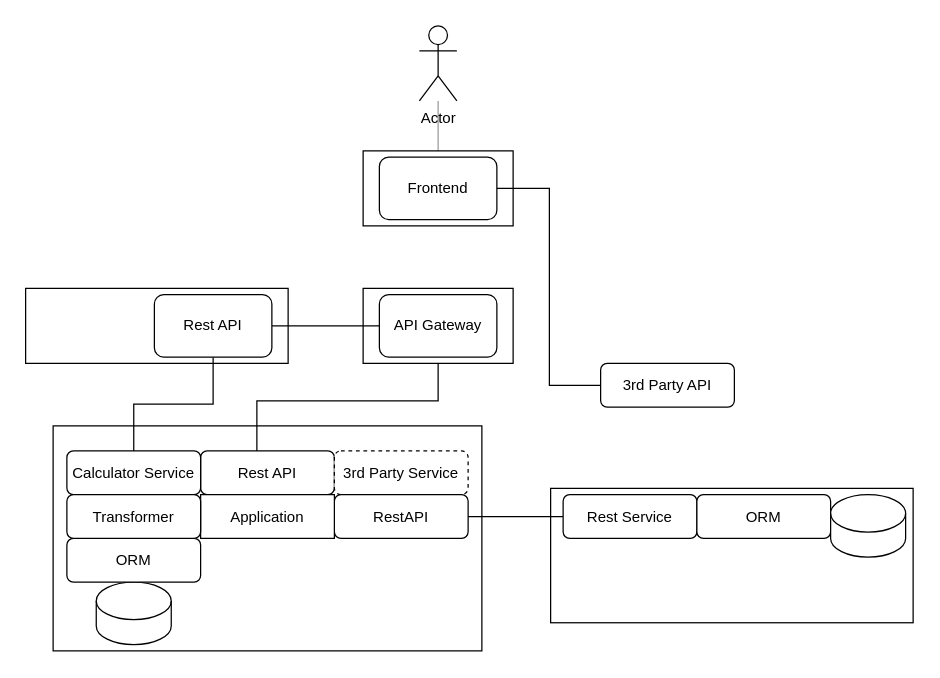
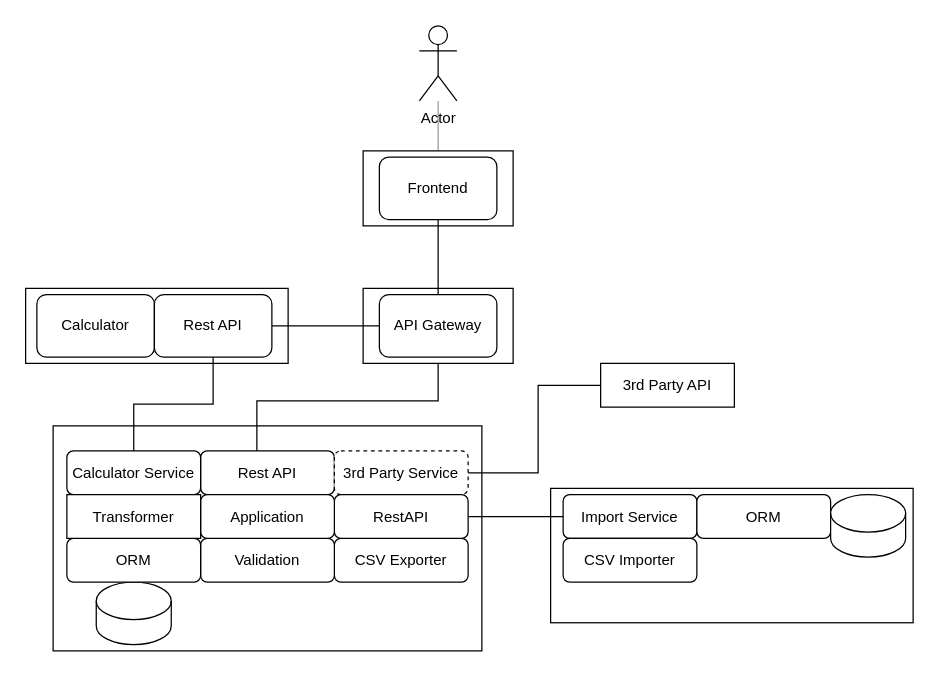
  <mxCell id="0" />
  <mxCell id="1" parent="0" />
  <mxCell id="2" value="Actor" style="shape=umlActor;verticalLabelPosition=bottom;verticalAlign=top;html=1;outlineConnect=0;" vertex="1" parent="1"><mxGeometry x="335" y="20" width="30" height="60" as="geometry" /></mxCell>
  <mxCell id="3" value="" style="edgeStyle=elbowEdgeStyle;rounded=0;orthogonalLoop=1;jettySize=auto;html=1;endArrow=none;endFill=0;opacity=40;" edge="1" parent="1" source="4" target="2"><mxGeometry relative="1" as="geometry" /></mxCell>
  <mxCell id="4" value="" style="rounded=0;whiteSpace=wrap;html=1;" vertex="1" parent="1"><mxGeometry x="290" y="120" width="120" height="60" as="geometry" /></mxCell>
  <mxCell id="5" value="Frontend" style="rounded=1;whiteSpace=wrap;html=1;" vertex="1" parent="1"><mxGeometry x="303" y="125" width="94" height="50" as="geometry" /></mxCell>
  <mxCell id="6" value="" style="rounded=0;whiteSpace=wrap;html=1;" vertex="1" parent="1"><mxGeometry x="290" y="230" width="120" height="60" as="geometry" /></mxCell>
  <mxCell id="7" value="API Gateway" style="rounded=1;whiteSpace=wrap;html=1;" vertex="1" parent="1"><mxGeometry x="303" y="235" width="94" height="50" as="geometry" /></mxCell>
  <mxCell id="8" value="" style="rounded=0;whiteSpace=wrap;html=1;" vertex="1" parent="1"><mxGeometry x="20" y="230" width="210" height="60" as="geometry" /></mxCell>
+ <mxCell id="9" value="Calculator" style="rounded=1;whiteSpace=wrap;html=1;" vertex="1" parent="1"><mxGeometry x="29" y="235" width="94" height="50" as="geometry" /></mxCell>
  <mxCell id="10" value="" style="rounded=0;whiteSpace=wrap;html=1;" vertex="1" parent="1"><mxGeometry x="42" y="340" width="343" height="180" as="geometry" /></mxCell>
  <mxCell id="11" value="" style="edgeStyle=orthogonalEdgeStyle;rounded=0;orthogonalLoop=1;jettySize=auto;html=1;endArrow=none;endFill=0;entryX=0.5;entryY=1;entryDx=0;entryDy=0;exitX=0.5;exitY=0;exitDx=0;exitDy=0;" edge="1" parent="1" source="15" target="16"><mxGeometry relative="1" as="geometry"><mxPoint x="170" y="280" as="targetPoint" /></mxGeometry></mxCell>
  <mxCell id="12" value="" style="edgeStyle=orthogonalEdgeStyle;rounded=0;orthogonalLoop=1;jettySize=auto;html=1;endArrow=none;endFill=0;entryX=0.5;entryY=1;entryDx=0;entryDy=0;" edge="1" parent="1" source="13" target="6"><mxGeometry relative="1" as="geometry"><Array as="points"><mxPoint x="205" y="320" /><mxPoint x="350" y="320" /></Array></mxGeometry></mxCell>
  <mxCell id="13" value="Rest API" style="rounded=1;whiteSpace=wrap;html=1;" vertex="1" parent="1"><mxGeometry x="160" y="360" width="107" height="35" as="geometry" /></mxCell>
  <mxCell id="14" value="" style="edgeStyle=orthogonalEdgeStyle;rounded=0;orthogonalLoop=1;jettySize=auto;html=1;endArrow=none;endFill=0;entryX=1;entryY=0.5;entryDx=0;entryDy=0;" edge="1" parent="1" source="7" target="16"><mxGeometry relative="1" as="geometry"><mxPoint x="217" y="257.5" as="targetPoint" /></mxGeometry></mxCell>
  <mxCell id="15" value="Calculator Service" style="rounded=1;whiteSpace=wrap;html=1;" vertex="1" parent="1"><mxGeometry x="53" y="360" width="107" height="35" as="geometry" /></mxCell>
  <mxCell id="16" value="Rest API" style="rounded=1;whiteSpace=wrap;html=1;" vertex="1" parent="1"><mxGeometry x="123" y="235" width="94" height="50" as="geometry" /></mxCell>
  <mxCell id="17" value="3rd Party Service" style="rounded=1;whiteSpace=wrap;html=1;dashed=1;" vertex="1" parent="1"><mxGeometry x="267" y="360" width="107" height="35" as="geometry" /></mxCell>
- <mxCell id="19" value="3rd Party API" style="rounded=1;whiteSpace=wrap;html=1;" vertex="1" parent="1"><mxGeometry x="480" y="290" width="107" height="35" as="geometry" /></mxCell>
+ <mxCell id="18" value="" style="edgeStyle=elbowEdgeStyle;endArrow=none;html=1;rounded=0;endFill=0;exitX=1;exitY=0.5;exitDx=0;exitDy=0;entryX=0;entryY=0.5;entryDx=0;entryDy=0;" edge="1" parent="1" source="17" target="19"><mxGeometry width="50" height="50" relative="1" as="geometry"><mxPoint x="360" y="380" as="sourcePoint" /><mxPoint x="460" y="350" as="targetPoint" /><Array as="points"><mxPoint x="430" y="340" /></Array></mxGeometry></mxCell>
+ <mxCell id="19" value="3rd Party API" style="whiteSpace=wrap;html=1;rounded=0;" vertex="1" parent="1"><mxGeometry x="480" y="290" width="107" height="35" as="geometry" /></mxCell>
+ <mxCell id="20" value="CSV Exporter" style="rounded=1;whiteSpace=wrap;html=1;" vertex="1" parent="1"><mxGeometry x="267" y="430" width="107" height="35" as="geometry" /></mxCell>
  <mxCell id="21" value="" style="shape=cylinder3;whiteSpace=wrap;html=1;boundedLbl=1;backgroundOutline=1;size=15;" vertex="1" parent="1"><mxGeometry x="76.5" y="465" width="60" height="50" as="geometry" /></mxCell>
+ <mxCell id="22" value="Validation" style="rounded=1;whiteSpace=wrap;html=1;" vertex="1" parent="1"><mxGeometry x="160" y="430" width="107" height="35" as="geometry" /></mxCell>
  <mxCell id="23" value="ORM" style="rounded=1;whiteSpace=wrap;html=1;" vertex="1" parent="1"><mxGeometry x="53" y="430" width="107" height="35" as="geometry" /></mxCell>
  <mxCell id="24" value="RestAPI" style="rounded=1;whiteSpace=wrap;html=1;" vertex="1" parent="1"><mxGeometry x="267" y="395" width="107" height="35" as="geometry" /></mxCell>
- <mxCell id="25" value="Application" style="whiteSpace=wrap;html=1;rounded=0;" vertex="1" parent="1"><mxGeometry x="160" y="395" width="107" height="35" as="geometry" /></mxCell>
- <mxCell id="26" value="Transformer" style="rounded=1;whiteSpace=wrap;html=1;" vertex="1" parent="1"><mxGeometry x="53" y="395" width="107" height="35" as="geometry" /></mxCell>
- <mxCell id="27" value="" style="edgeStyle=elbowEdgeStyle;rounded=0;orthogonalLoop=1;jettySize=auto;html=1;endArrow=none;endFill=0;" edge="1" parent="1" source="5" target="19"><mxGeometry relative="1" as="geometry" /></mxCell>
+ <mxCell id="25" value="Application" style="rounded=1;whiteSpace=wrap;html=1;" vertex="1" parent="1"><mxGeometry x="160" y="395" width="107" height="35" as="geometry" /></mxCell>
+ <mxCell id="26" value="Transformer" style="whiteSpace=wrap;html=1;rounded=0;" vertex="1" parent="1"><mxGeometry x="53" y="395" width="107" height="35" as="geometry" /></mxCell>
+ <mxCell id="27" value="" style="edgeStyle=elbowEdgeStyle;rounded=0;orthogonalLoop=1;jettySize=auto;html=1;endArrow=none;endFill=0;" edge="1" parent="1" source="5" target="7"><mxGeometry relative="1" as="geometry" /></mxCell>
  <mxCell id="28" value="" style="rounded=0;whiteSpace=wrap;html=1;" vertex="1" parent="1"><mxGeometry x="440" y="390" width="290" height="107.5" as="geometry" /></mxCell>
  <mxCell id="29" value="" style="edgeStyle=elbowEdgeStyle;rounded=0;orthogonalLoop=1;jettySize=auto;html=1;endArrow=none;endFill=0;" edge="1" parent="1" source="30" target="24"><mxGeometry relative="1" as="geometry" /></mxCell>
- <mxCell id="30" value="Rest Service" style="rounded=1;whiteSpace=wrap;html=1;" vertex="1" parent="1"><mxGeometry x="450" y="395" width="107" height="35" as="geometry" /></mxCell>
+ <mxCell id="30" value="Import Service" style="rounded=1;whiteSpace=wrap;html=1;" vertex="1" parent="1"><mxGeometry x="450" y="395" width="107" height="35" as="geometry" /></mxCell>
  <mxCell id="31" value="ORM" style="rounded=1;whiteSpace=wrap;html=1;" vertex="1" parent="1"><mxGeometry x="557" y="395" width="107" height="35" as="geometry" /></mxCell>
+ <mxCell id="32" value="CSV Importer" style="rounded=1;whiteSpace=wrap;html=1;" vertex="1" parent="1"><mxGeometry x="450" y="430" width="107" height="35" as="geometry" /></mxCell>
  <mxCell id="33" value="" style="shape=cylinder3;whiteSpace=wrap;html=1;boundedLbl=1;backgroundOutline=1;size=15;" vertex="1" parent="1"><mxGeometry x="664" y="395" width="60" height="50" as="geometry" /></mxCell>
